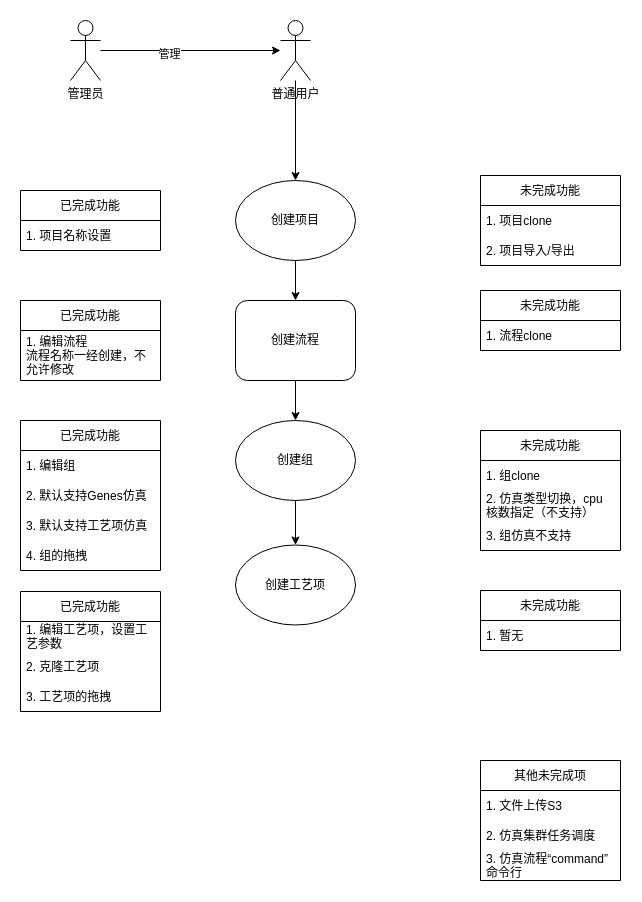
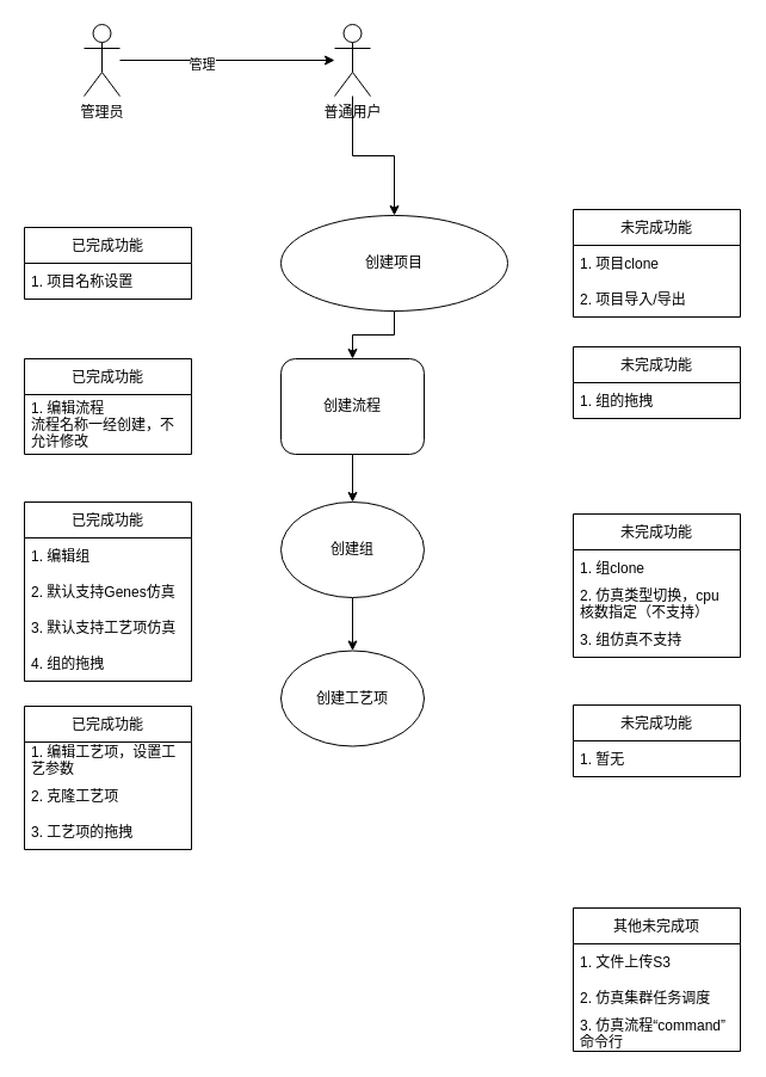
  <mxCell id="0" />
  <mxCell id="1" parent="0" />
  <mxCell id="2" value="" style="edgeStyle=orthogonalEdgeStyle;rounded=0;orthogonalLoop=1;jettySize=auto;html=1;" edge="1" parent="1" source="3" target="7"><mxGeometry relative="1" as="geometry" /></mxCell>
- <mxCell id="3" value="创建项目" style="ellipse;whiteSpace=wrap;html=1;" vertex="1" parent="1"><mxGeometry x="235" y="180" width="120" height="80" as="geometry" /></mxCell>
+ <mxCell id="3" value="创建项目" style="ellipse;whiteSpace=wrap;html=1;" vertex="1" parent="1"><mxGeometry x="235" y="180" width="190" height="80" as="geometry" /></mxCell>
  <mxCell id="4" value="" style="edgeStyle=orthogonalEdgeStyle;rounded=0;orthogonalLoop=1;jettySize=auto;html=1;" edge="1" parent="1" source="5" target="8"><mxGeometry relative="1" as="geometry" /></mxCell>
  <mxCell id="5" value="创建组" style="ellipse;whiteSpace=wrap;html=1;" vertex="1" parent="1"><mxGeometry x="235" y="420" width="120" height="80" as="geometry" /></mxCell>
  <mxCell id="6" value="" style="edgeStyle=orthogonalEdgeStyle;rounded=0;orthogonalLoop=1;jettySize=auto;html=1;" edge="1" parent="1" source="7" target="5"><mxGeometry relative="1" as="geometry" /></mxCell>
  <mxCell id="7" value="创建流程" style="whiteSpace=wrap;html=1;rounded=1;" vertex="1" parent="1"><mxGeometry x="235" y="300" width="120" height="80" as="geometry" /></mxCell>
  <mxCell id="8" value="创建工艺项" style="ellipse;whiteSpace=wrap;html=1;" vertex="1" parent="1"><mxGeometry x="235" y="544.5" width="120" height="80" as="geometry" /></mxCell>
  <mxCell id="9" value="" style="edgeStyle=orthogonalEdgeStyle;rounded=0;orthogonalLoop=1;jettySize=auto;html=1;" edge="1" parent="1" source="11" target="13"><mxGeometry relative="1" as="geometry" /></mxCell>
  <mxCell id="10" value="管理" style="edgeLabel;html=1;align=center;verticalAlign=middle;resizable=0;points=[];" vertex="1" connectable="0" parent="9"><mxGeometry x="-0.244" y="-3" relative="1" as="geometry"><mxPoint as="offset" /></mxGeometry></mxCell>
  <mxCell id="11" value="管理员" style="shape=umlActor;verticalLabelPosition=bottom;verticalAlign=top;html=1;outlineConnect=0;" vertex="1" parent="1"><mxGeometry x="70" y="20" width="30" height="60" as="geometry" /></mxCell>
  <mxCell id="12" value="" style="edgeStyle=orthogonalEdgeStyle;rounded=0;orthogonalLoop=1;jettySize=auto;html=1;" edge="1" parent="1" source="13" target="3"><mxGeometry relative="1" as="geometry" /></mxCell>
  <mxCell id="13" value="普通用户" style="shape=umlActor;verticalLabelPosition=bottom;verticalAlign=top;html=1;outlineConnect=0;" vertex="1" parent="1"><mxGeometry x="280" y="20" width="30" height="60" as="geometry" /></mxCell>
  <mxCell id="14" value="已完成功能" style="swimlane;fontStyle=0;childLayout=stackLayout;horizontal=1;startSize=30;horizontalStack=0;resizeParent=1;resizeParentMax=0;resizeLast=0;collapsible=1;marginBottom=0;" vertex="1" parent="1"><mxGeometry x="20" y="190" width="140" height="60" as="geometry" /></mxCell>
  <mxCell id="15" value="1. 项目名称设置" style="text;strokeColor=none;fillColor=none;align=left;verticalAlign=middle;spacingLeft=4;spacingRight=4;overflow=hidden;points=[[0,0.5],[1,0.5]];portConstraint=eastwest;rotatable=0;" vertex="1" parent="14"><mxGeometry y="30" width="140" height="30" as="geometry" /></mxCell>
  <mxCell id="16" value="未完成功能" style="swimlane;fontStyle=0;childLayout=stackLayout;horizontal=1;startSize=30;horizontalStack=0;resizeParent=1;resizeParentMax=0;resizeLast=0;collapsible=1;marginBottom=0;" vertex="1" parent="1"><mxGeometry x="480" y="175" width="140" height="90" as="geometry"><mxRectangle x="560" y="215" width="90" height="30" as="alternateBounds" /></mxGeometry></mxCell>
  <mxCell id="17" value="1. 项目clone" style="text;strokeColor=none;fillColor=none;align=left;verticalAlign=middle;spacingLeft=4;spacingRight=4;overflow=hidden;points=[[0,0.5],[1,0.5]];portConstraint=eastwest;rotatable=0;" vertex="1" parent="16"><mxGeometry y="30" width="140" height="30" as="geometry" /></mxCell>
  <mxCell id="18" value="2. 项目导入/导出" style="text;strokeColor=none;fillColor=none;align=left;verticalAlign=middle;spacingLeft=4;spacingRight=4;overflow=hidden;points=[[0,0.5],[1,0.5]];portConstraint=eastwest;rotatable=0;" vertex="1" parent="16"><mxGeometry y="60" width="140" height="30" as="geometry" /></mxCell>
  <mxCell id="19" value="已完成功能" style="swimlane;fontStyle=0;childLayout=stackLayout;horizontal=1;startSize=30;horizontalStack=0;resizeParent=1;resizeParentMax=0;resizeLast=0;collapsible=1;marginBottom=0;" vertex="1" parent="1"><mxGeometry x="20" y="300" width="140" height="80" as="geometry" /></mxCell>
  <mxCell id="20" value="1. 编辑流程&#10;流程名称一经创建，不&#10;允许修改" style="text;strokeColor=none;fillColor=none;align=left;verticalAlign=middle;spacingLeft=4;spacingRight=4;overflow=hidden;points=[[0,0.5],[1,0.5]];portConstraint=eastwest;rotatable=0;" vertex="1" parent="19"><mxGeometry y="30" width="140" height="50" as="geometry" /></mxCell>
  <mxCell id="21" value="未完成功能" style="swimlane;fontStyle=0;childLayout=stackLayout;horizontal=1;startSize=30;horizontalStack=0;resizeParent=1;resizeParentMax=0;resizeLast=0;collapsible=1;marginBottom=0;" vertex="1" parent="1"><mxGeometry x="480" y="290" width="140" height="60" as="geometry" /></mxCell>
- <mxCell id="22" value="1. 流程clone" style="text;strokeColor=none;fillColor=none;align=left;verticalAlign=middle;spacingLeft=4;spacingRight=4;overflow=hidden;points=[[0,0.5],[1,0.5]];portConstraint=eastwest;rotatable=0;" vertex="1" parent="21"><mxGeometry y="30" width="140" height="30" as="geometry" /></mxCell>
+ <mxCell id="22" value="1. 组的拖拽" style="text;strokeColor=none;fillColor=none;align=left;verticalAlign=middle;spacingLeft=4;spacingRight=4;overflow=hidden;points=[[0,0.5],[1,0.5]];portConstraint=eastwest;rotatable=0;" vertex="1" parent="21"><mxGeometry y="30" width="140" height="30" as="geometry" /></mxCell>
  <mxCell id="23" value="已完成功能" style="swimlane;fontStyle=0;childLayout=stackLayout;horizontal=1;startSize=30;horizontalStack=0;resizeParent=1;resizeParentMax=0;resizeLast=0;collapsible=1;marginBottom=0;" vertex="1" parent="1"><mxGeometry x="20" y="420" width="140" height="150" as="geometry" /></mxCell>
  <mxCell id="24" value="1. 编辑组" style="text;strokeColor=none;fillColor=none;align=left;verticalAlign=middle;spacingLeft=4;spacingRight=4;overflow=hidden;points=[[0,0.5],[1,0.5]];portConstraint=eastwest;rotatable=0;" vertex="1" parent="23"><mxGeometry y="30" width="140" height="30" as="geometry" /></mxCell>
  <mxCell id="25" value="2. 默认支持Genes仿真" style="text;strokeColor=none;fillColor=none;align=left;verticalAlign=middle;spacingLeft=4;spacingRight=4;overflow=hidden;points=[[0,0.5],[1,0.5]];portConstraint=eastwest;rotatable=0;" vertex="1" parent="23"><mxGeometry y="60" width="140" height="30" as="geometry" /></mxCell>
  <mxCell id="26" value="3. 默认支持工艺项仿真" style="text;strokeColor=none;fillColor=none;align=left;verticalAlign=middle;spacingLeft=4;spacingRight=4;overflow=hidden;points=[[0,0.5],[1,0.5]];portConstraint=eastwest;rotatable=0;" vertex="1" parent="23"><mxGeometry y="90" width="140" height="30" as="geometry" /></mxCell>
  <mxCell id="27" value="4. 组的拖拽" style="text;strokeColor=none;fillColor=none;align=left;verticalAlign=middle;spacingLeft=4;spacingRight=4;overflow=hidden;points=[[0,0.5],[1,0.5]];portConstraint=eastwest;rotatable=0;" vertex="1" parent="23"><mxGeometry y="120" width="140" height="30" as="geometry" /></mxCell>
  <mxCell id="28" value="未完成功能" style="swimlane;fontStyle=0;childLayout=stackLayout;horizontal=1;startSize=30;horizontalStack=0;resizeParent=1;resizeParentMax=0;resizeLast=0;collapsible=1;marginBottom=0;" vertex="1" parent="1"><mxGeometry x="480" y="430" width="140" height="120" as="geometry" /></mxCell>
  <mxCell id="29" value="1. 组clone" style="text;strokeColor=none;fillColor=none;align=left;verticalAlign=middle;spacingLeft=4;spacingRight=4;overflow=hidden;points=[[0,0.5],[1,0.5]];portConstraint=eastwest;rotatable=0;" vertex="1" parent="28"><mxGeometry y="30" width="140" height="30" as="geometry" /></mxCell>
  <mxCell id="30" value="2. 仿真类型切换，cpu&#10;核数指定（不支持）" style="text;strokeColor=none;fillColor=none;align=left;verticalAlign=middle;spacingLeft=4;spacingRight=4;overflow=hidden;points=[[0,0.5],[1,0.5]];portConstraint=eastwest;rotatable=0;" vertex="1" parent="28"><mxGeometry y="60" width="140" height="30" as="geometry" /></mxCell>
  <mxCell id="31" value="3. 组仿真不支持" style="text;strokeColor=none;fillColor=none;align=left;verticalAlign=middle;spacingLeft=4;spacingRight=4;overflow=hidden;points=[[0,0.5],[1,0.5]];portConstraint=eastwest;rotatable=0;" vertex="1" parent="28"><mxGeometry y="90" width="140" height="30" as="geometry" /></mxCell>
  <mxCell id="32" value="已完成功能" style="swimlane;fontStyle=0;childLayout=stackLayout;horizontal=1;startSize=30;horizontalStack=0;resizeParent=1;resizeParentMax=0;resizeLast=0;collapsible=1;marginBottom=0;" vertex="1" parent="1"><mxGeometry x="20" y="591" width="140" height="120" as="geometry" /></mxCell>
  <mxCell id="33" value="1. 编辑工艺项，设置工&#10;艺参数" style="text;strokeColor=none;fillColor=none;align=left;verticalAlign=middle;spacingLeft=4;spacingRight=4;overflow=hidden;points=[[0,0.5],[1,0.5]];portConstraint=eastwest;rotatable=0;" vertex="1" parent="32"><mxGeometry y="30" width="140" height="30" as="geometry" /></mxCell>
  <mxCell id="34" value="2. 克隆工艺项" style="text;strokeColor=none;fillColor=none;align=left;verticalAlign=middle;spacingLeft=4;spacingRight=4;overflow=hidden;points=[[0,0.5],[1,0.5]];portConstraint=eastwest;rotatable=0;" vertex="1" parent="32"><mxGeometry y="60" width="140" height="30" as="geometry" /></mxCell>
  <mxCell id="35" value="3. 工艺项的拖拽" style="text;strokeColor=none;fillColor=none;align=left;verticalAlign=middle;spacingLeft=4;spacingRight=4;overflow=hidden;points=[[0,0.5],[1,0.5]];portConstraint=eastwest;rotatable=0;" vertex="1" parent="32"><mxGeometry y="90" width="140" height="30" as="geometry" /></mxCell>
  <mxCell id="36" value="未完成功能" style="swimlane;fontStyle=0;childLayout=stackLayout;horizontal=1;startSize=30;horizontalStack=0;resizeParent=1;resizeParentMax=0;resizeLast=0;collapsible=1;marginBottom=0;" vertex="1" parent="1"><mxGeometry x="480" y="590" width="140" height="60" as="geometry" /></mxCell>
  <mxCell id="37" value="1. 暂无" style="text;strokeColor=none;fillColor=none;align=left;verticalAlign=middle;spacingLeft=4;spacingRight=4;overflow=hidden;points=[[0,0.5],[1,0.5]];portConstraint=eastwest;rotatable=0;" vertex="1" parent="36"><mxGeometry y="30" width="140" height="30" as="geometry" /></mxCell>
  <mxCell id="38" value="其他未完成项" style="swimlane;fontStyle=0;childLayout=stackLayout;horizontal=1;startSize=30;horizontalStack=0;resizeParent=1;resizeParentMax=0;resizeLast=0;collapsible=1;marginBottom=0;" vertex="1" parent="1"><mxGeometry x="480" y="760" width="140" height="120" as="geometry"><mxRectangle x="560" y="215" width="90" height="30" as="alternateBounds" /></mxGeometry></mxCell>
  <mxCell id="39" value="1. 文件上传S3" style="text;strokeColor=none;fillColor=none;align=left;verticalAlign=middle;spacingLeft=4;spacingRight=4;overflow=hidden;points=[[0,0.5],[1,0.5]];portConstraint=eastwest;rotatable=0;" vertex="1" parent="38"><mxGeometry y="30" width="140" height="30" as="geometry" /></mxCell>
  <mxCell id="40" value="2. 仿真集群任务调度" style="text;strokeColor=none;fillColor=none;align=left;verticalAlign=middle;spacingLeft=4;spacingRight=4;overflow=hidden;points=[[0,0.5],[1,0.5]];portConstraint=eastwest;rotatable=0;" vertex="1" parent="38"><mxGeometry y="60" width="140" height="30" as="geometry" /></mxCell>
  <mxCell id="41" value="3. 仿真流程“command”&#10;命令行" style="text;strokeColor=none;fillColor=none;align=left;verticalAlign=middle;spacingLeft=4;spacingRight=4;overflow=hidden;points=[[0,0.5],[1,0.5]];portConstraint=eastwest;rotatable=0;" vertex="1" parent="38"><mxGeometry y="90" width="140" height="30" as="geometry" /></mxCell>
